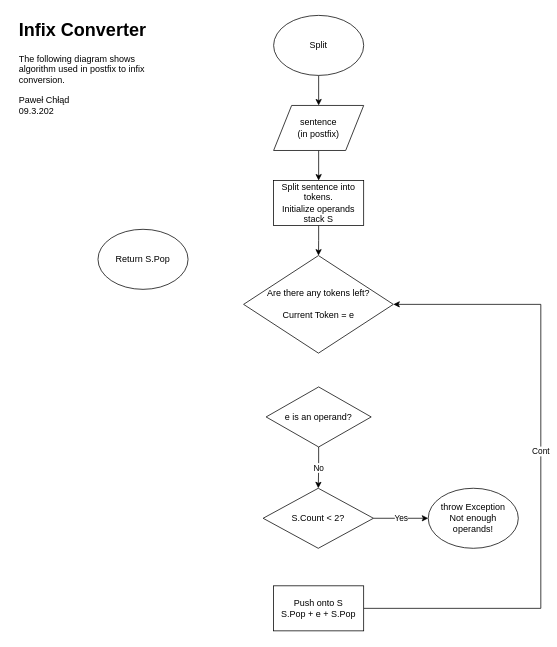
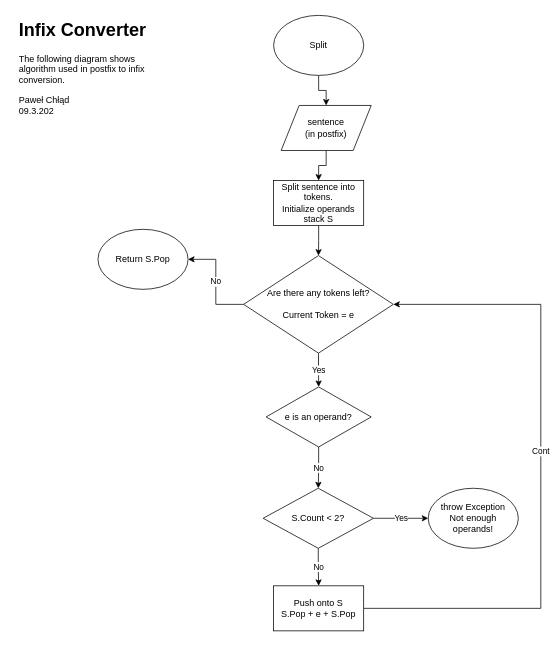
  <mxCell id="0" />
  <mxCell id="1" parent="0" />
  <mxCell id="2" value="&lt;h1&gt;Infix Converter&lt;br&gt;&lt;/h1&gt;&lt;p&gt;The following diagram shows algorithm used in postfix to infix conversion.&lt;/p&gt;&lt;p&gt;Paweł Chłąd&lt;br&gt;09.3.202&lt;br&gt;&lt;/p&gt;" style="text;html=1;strokeColor=none;fillColor=none;spacing=5;spacingTop=-20;whiteSpace=wrap;overflow=hidden;rounded=0;" vertex="1" parent="1"><mxGeometry x="20" y="20" width="190" height="160" as="geometry" /></mxCell>
  <mxCell id="3" value="" style="edgeStyle=orthogonalEdgeStyle;rounded=0;orthogonalLoop=1;jettySize=auto;html=1;" edge="1" parent="1" source="4" target="6"><mxGeometry relative="1" as="geometry" /></mxCell>
  <mxCell id="4" value="Split" style="ellipse;whiteSpace=wrap;html=1;" vertex="1" parent="1"><mxGeometry x="364" y="20" width="120" height="80" as="geometry" /></mxCell>
  <mxCell id="5" value="" style="edgeStyle=orthogonalEdgeStyle;rounded=0;orthogonalLoop=1;jettySize=auto;html=1;" edge="1" parent="1" source="6" target="8"><mxGeometry relative="1" as="geometry" /></mxCell>
- <mxCell id="6" value="&lt;div&gt;sentence&lt;br&gt;(in postfix)&lt;br&gt;&lt;/div&gt;" style="shape=parallelogram;perimeter=parallelogramPerimeter;whiteSpace=wrap;html=1;" vertex="1" parent="1"><mxGeometry x="364" y="140" width="120" height="60" as="geometry" /></mxCell>
+ <mxCell id="6" value="&lt;div&gt;sentence&lt;br&gt;(in postfix)&lt;br&gt;&lt;/div&gt;" style="shape=parallelogram;perimeter=parallelogramPerimeter;whiteSpace=wrap;html=1;" vertex="1" parent="1"><mxGeometry x="374" y="140" width="120" height="60" as="geometry" /></mxCell>
  <mxCell id="7" value="" style="edgeStyle=orthogonalEdgeStyle;rounded=0;orthogonalLoop=1;jettySize=auto;html=1;" edge="1" parent="1" source="8" target="11"><mxGeometry relative="1" as="geometry" /></mxCell>
  <mxCell id="8" value="&lt;div&gt;Split sentence into tokens.&lt;/div&gt;Initialize operands stack S" style="rounded=0;whiteSpace=wrap;html=1;" vertex="1" parent="1"><mxGeometry x="364" y="240" width="120" height="60" as="geometry" /></mxCell>
+ <mxCell id="9" value="Yes" style="edgeStyle=orthogonalEdgeStyle;rounded=0;orthogonalLoop=1;jettySize=auto;html=1;" edge="1" parent="1" source="11" target="13"><mxGeometry relative="1" as="geometry" /></mxCell>
+ <mxCell id="10" value="No" style="edgeStyle=orthogonalEdgeStyle;rounded=0;orthogonalLoop=1;jettySize=auto;html=1;" edge="1" parent="1" source="11" target="20"><mxGeometry relative="1" as="geometry" /></mxCell>
  <mxCell id="11" value="Are there any tokens left?&lt;br&gt;&lt;br&gt;Current Token = e" style="rhombus;whiteSpace=wrap;html=1;" vertex="1" parent="1"><mxGeometry x="324" y="340" width="199.5" height="130" as="geometry" /></mxCell>
  <mxCell id="12" value="No" style="edgeStyle=orthogonalEdgeStyle;rounded=0;orthogonalLoop=1;jettySize=auto;html=1;" edge="1" parent="1" source="13" target="16"><mxGeometry relative="1" as="geometry" /></mxCell>
  <mxCell id="13" value="e is an operand?" style="rhombus;whiteSpace=wrap;html=1;" vertex="1" parent="1"><mxGeometry x="354" y="515" width="140" height="80" as="geometry" /></mxCell>
  <mxCell id="14" value="Yes" style="edgeStyle=orthogonalEdgeStyle;rounded=0;orthogonalLoop=1;jettySize=auto;html=1;" edge="1" parent="1" source="16" target="17"><mxGeometry relative="1" as="geometry" /></mxCell>
+ <mxCell id="15" value="No" style="edgeStyle=orthogonalEdgeStyle;rounded=0;orthogonalLoop=1;jettySize=auto;html=1;" edge="1" parent="1" source="16" target="19"><mxGeometry relative="1" as="geometry" /></mxCell>
  <mxCell id="16" value="S.Count &amp;lt; 2?" style="rhombus;whiteSpace=wrap;html=1;" vertex="1" parent="1"><mxGeometry x="350" y="650" width="147" height="80" as="geometry" /></mxCell>
  <mxCell id="17" value="&lt;div&gt;throw Exception&lt;/div&gt;&lt;div&gt;Not enough operands!&lt;br&gt;&lt;/div&gt;" style="ellipse;whiteSpace=wrap;html=1;" vertex="1" parent="1"><mxGeometry x="570" y="650" width="120" height="80" as="geometry" /></mxCell>
  <mxCell id="18" value="Cont" style="edgeStyle=orthogonalEdgeStyle;rounded=0;orthogonalLoop=1;jettySize=auto;html=1;exitX=1;exitY=0.5;exitDx=0;exitDy=0;entryX=1;entryY=0.5;entryDx=0;entryDy=0;" edge="1" parent="1" source="19" target="11"><mxGeometry x="0.065" relative="1" as="geometry"><Array as="points"><mxPoint x="720" y="810" /><mxPoint x="720" y="405" /></Array><mxPoint y="1" as="offset" /></mxGeometry></mxCell>
  <mxCell id="19" value="&lt;div&gt;Push onto S&lt;br&gt;&lt;/div&gt;&lt;div&gt;S.Pop + e + S.Pop&lt;br&gt;&lt;/div&gt;" style="rounded=0;whiteSpace=wrap;html=1;" vertex="1" parent="1"><mxGeometry x="364" y="780" width="120" height="60" as="geometry" /></mxCell>
  <mxCell id="20" value="Return S.Pop" style="ellipse;whiteSpace=wrap;html=1;" vertex="1" parent="1"><mxGeometry x="130" y="305" width="120" height="80" as="geometry" /></mxCell>
